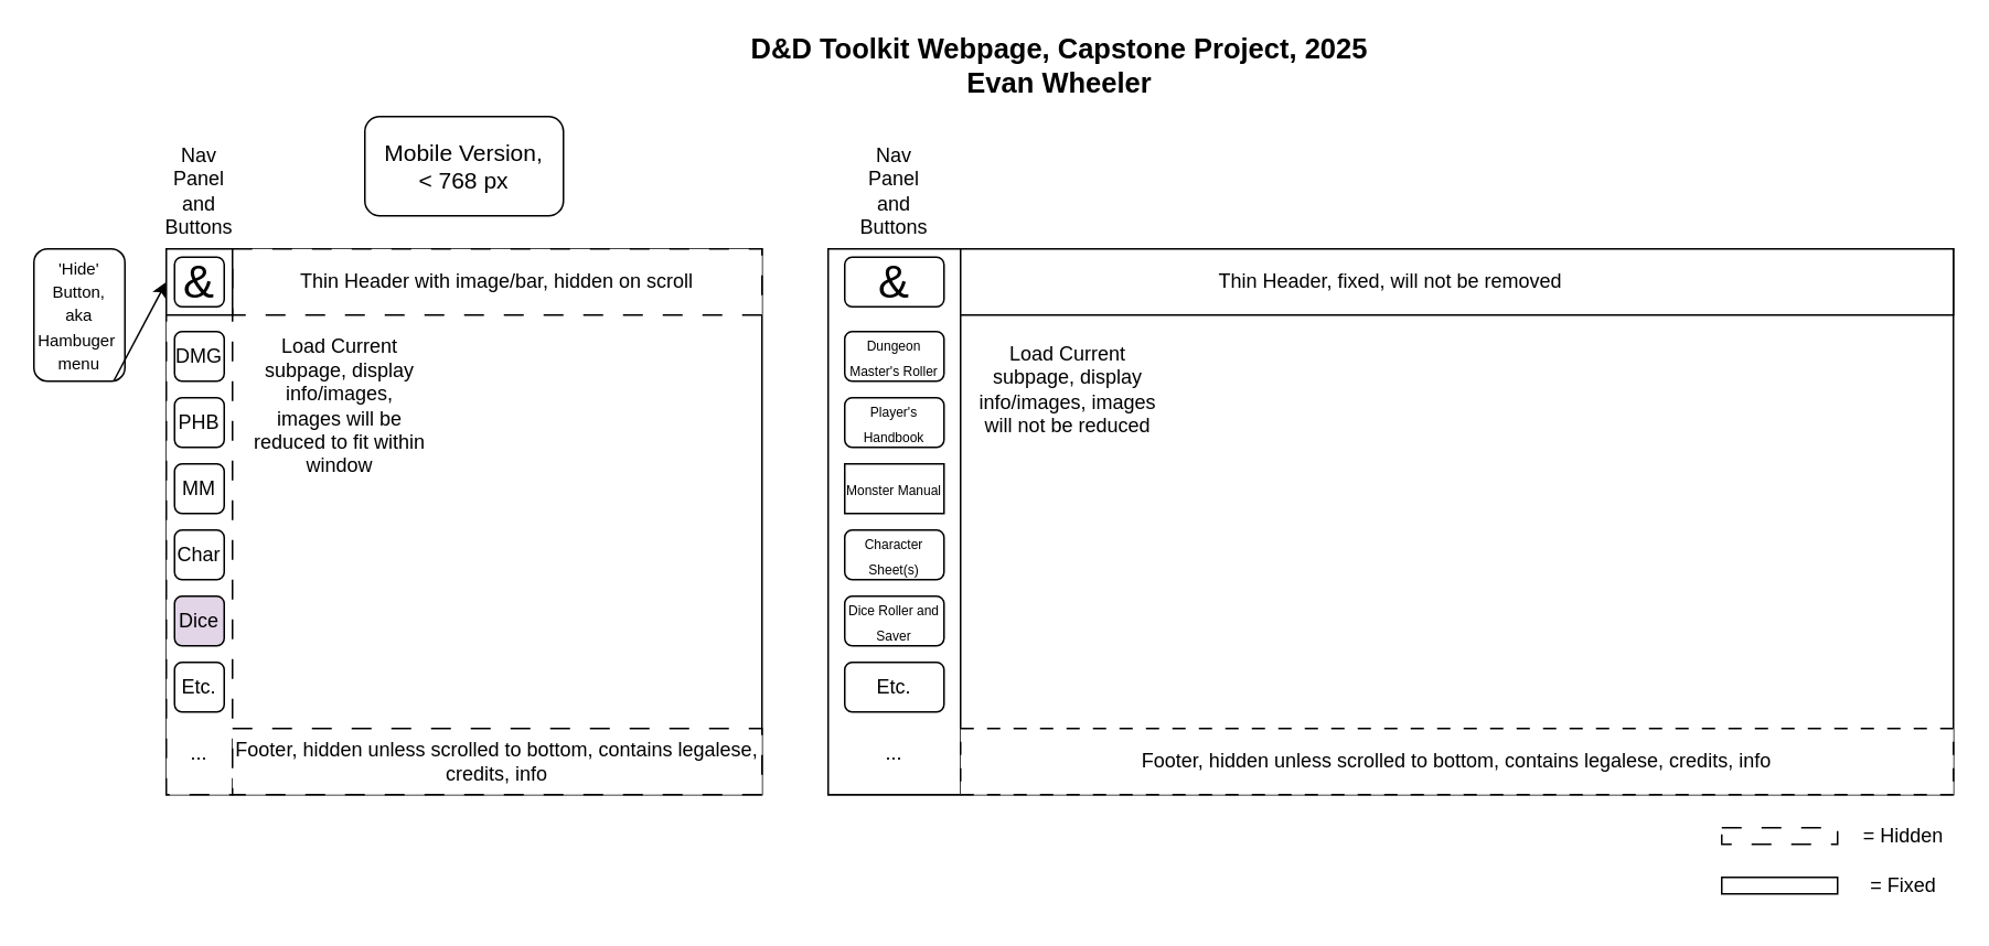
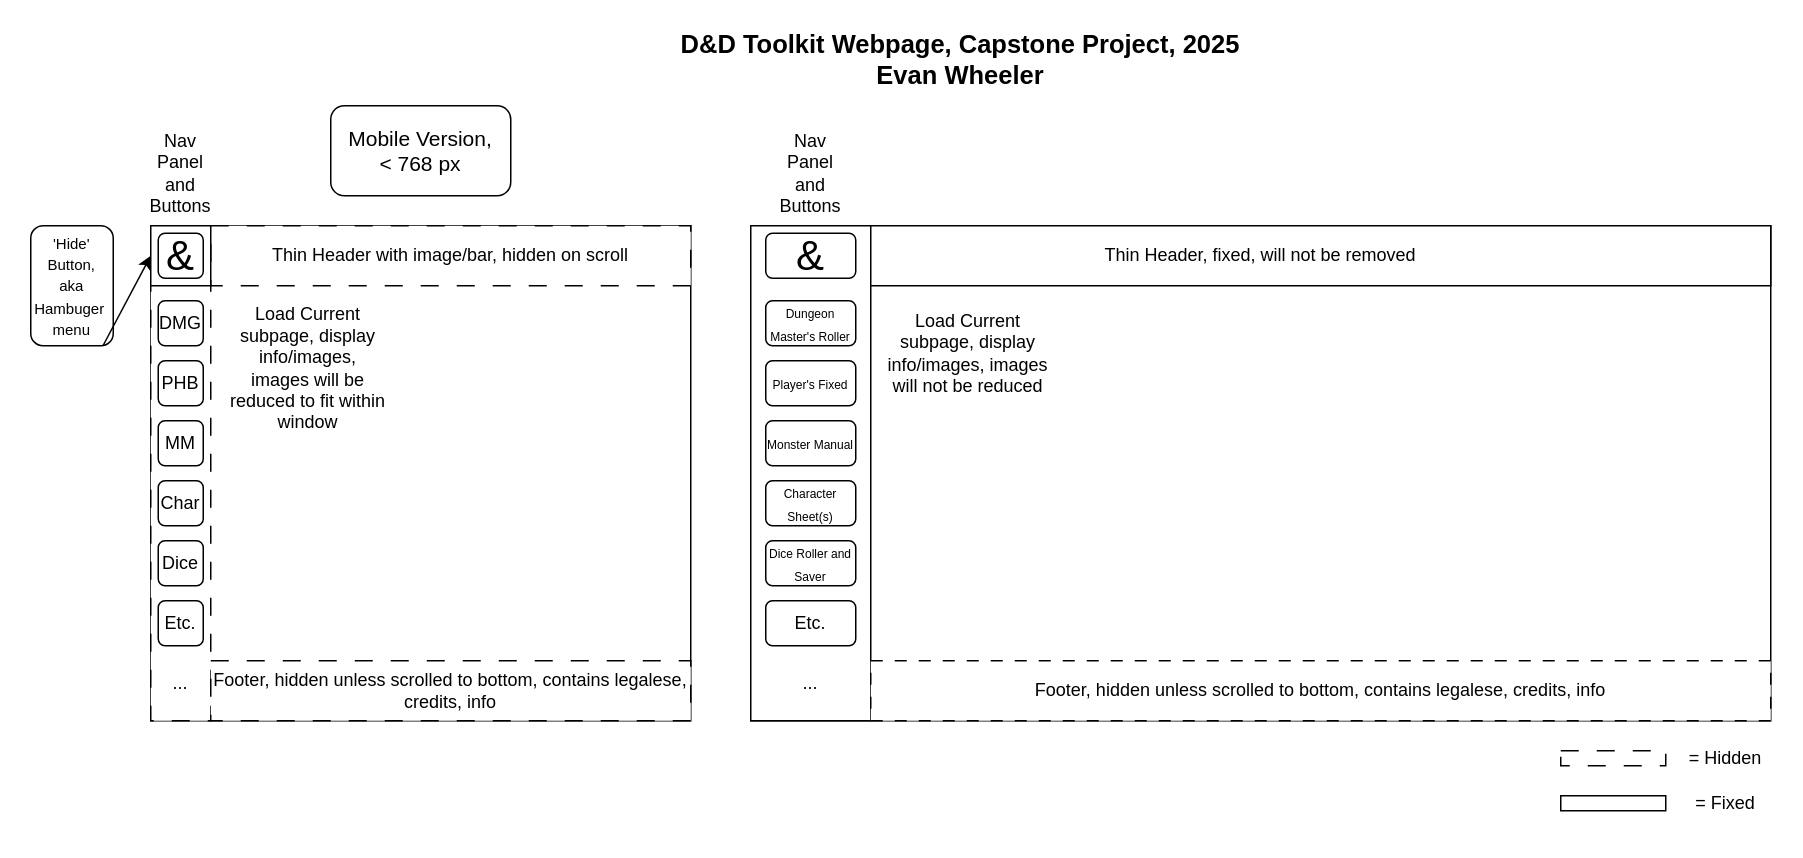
  <mxCell id="0" />
  <mxCell id="1" parent="0" />
  <mxCell id="2" value="&lt;div&gt;&lt;font style=&quot;font-size: 14px;&quot;&gt;Mobile Version,&lt;/font&gt;&lt;/div&gt;&lt;div&gt;&lt;font style=&quot;font-size: 14px;&quot;&gt;&amp;lt; 768 px&lt;/font&gt;&lt;/div&gt;" style="rounded=1;whiteSpace=wrap;html=1;fontFamily=Helvetica;" vertex="1" parent="1"><mxGeometry x="220" y="70" width="120" height="60" as="geometry" /></mxCell>
  <mxCell id="3" value="" style="rounded=0;whiteSpace=wrap;html=1;fontFamily=Helvetica;" vertex="1" parent="1"><mxGeometry x="100" y="150" width="360" height="330" as="geometry" /></mxCell>
  <mxCell id="4" value="" style="rounded=0;whiteSpace=wrap;html=1;fontFamily=Helvetica;" vertex="1" parent="1"><mxGeometry x="500" y="150" width="680" height="330" as="geometry" /></mxCell>
  <mxCell id="5" value="" style="rounded=0;whiteSpace=wrap;html=1;fontFamily=Helvetica;dashed=1;dashPattern=12 12;" vertex="1" parent="1"><mxGeometry x="100" y="150" width="40" height="330" as="geometry" /></mxCell>
  <mxCell id="6" value="Thin Header, fixed, will not be removed" style="rounded=0;whiteSpace=wrap;html=1;fontFamily=Helvetica;" vertex="1" parent="1"><mxGeometry x="500" y="150" width="680" height="40" as="geometry" /></mxCell>
  <mxCell id="7" value="DMG" style="rounded=1;whiteSpace=wrap;html=1;fontFamily=Helvetica;" vertex="1" parent="1"><mxGeometry x="105" y="200" width="30" height="30" as="geometry" /></mxCell>
  <mxCell id="8" value="PHB" style="rounded=1;whiteSpace=wrap;html=1;fontFamily=Helvetica;" vertex="1" parent="1"><mxGeometry x="105" y="240" width="30" height="30" as="geometry" /></mxCell>
  <mxCell id="9" value="MM" style="rounded=1;whiteSpace=wrap;html=1;fontFamily=Helvetica;" vertex="1" parent="1"><mxGeometry x="105" y="280" width="30" height="30" as="geometry" /></mxCell>
  <mxCell id="10" value="Char" style="rounded=1;whiteSpace=wrap;html=1;fontFamily=Helvetica;" vertex="1" parent="1"><mxGeometry x="105" y="320" width="30" height="30" as="geometry" /></mxCell>
- <mxCell id="11" value="Dice" style="rounded=1;whiteSpace=wrap;html=1;fontFamily=Helvetica;fillColor=#e1d5e7;" vertex="1" parent="1"><mxGeometry x="105" y="360" width="30" height="30" as="geometry" /></mxCell>
+ <mxCell id="11" value="Dice" style="rounded=1;whiteSpace=wrap;html=1;fontFamily=Helvetica;" vertex="1" parent="1"><mxGeometry x="105" y="360" width="30" height="30" as="geometry" /></mxCell>
  <mxCell id="12" value="Etc." style="rounded=1;whiteSpace=wrap;html=1;fontFamily=Helvetica;" vertex="1" parent="1"><mxGeometry x="105" y="400" width="30" height="30" as="geometry" /></mxCell>
  <mxCell id="13" value="Thin Header with image/bar, hidden on scroll" style="rounded=0;whiteSpace=wrap;html=1;fontFamily=Helvetica;dashed=1;dashPattern=12 12;" vertex="1" parent="1"><mxGeometry x="140" y="150" width="320" height="40" as="geometry" /></mxCell>
  <mxCell id="14" value="Nav Panel and Buttons" style="text;html=1;align=center;verticalAlign=middle;whiteSpace=wrap;rounded=0;fontFamily=Helvetica;" vertex="1" parent="1"><mxGeometry x="100" y="80" width="40" height="70" as="geometry" /></mxCell>
  <mxCell id="15" value="" style="rounded=0;whiteSpace=wrap;html=1;fontFamily=Helvetica;" vertex="1" parent="1"><mxGeometry x="100" y="150" width="40" height="40" as="geometry" /></mxCell>
  <mxCell id="16" value="&lt;font style=&quot;font-size: 28px;&quot;&gt;&amp;amp;&lt;/font&gt;" style="rounded=1;whiteSpace=wrap;html=1;fontFamily=Helvetica;" vertex="1" parent="1"><mxGeometry x="105" y="155" width="30" height="30" as="geometry" /></mxCell>
  <mxCell id="17" value="..." style="text;html=1;align=center;verticalAlign=middle;whiteSpace=wrap;rounded=0;fontFamily=Helvetica;" vertex="1" parent="1"><mxGeometry x="100" y="440" width="40" height="30" as="geometry" /></mxCell>
  <mxCell id="18" value="" style="rounded=0;whiteSpace=wrap;html=1;fontFamily=Helvetica;" vertex="1" parent="1"><mxGeometry x="500" y="150" width="80" height="330" as="geometry" /></mxCell>
  <mxCell id="19" value="&lt;font style=&quot;font-size: 8px;&quot;&gt;Dungeon Master's Roller&lt;/font&gt;" style="rounded=1;whiteSpace=wrap;html=1;fontFamily=Helvetica;" vertex="1" parent="1"><mxGeometry x="510" y="200" width="60" height="30" as="geometry" /></mxCell>
- <mxCell id="20" value="&lt;font style=&quot;font-size: 8px;&quot;&gt;Player's Handbook&lt;/font&gt;" style="rounded=1;whiteSpace=wrap;html=1;fontFamily=Helvetica;" vertex="1" parent="1"><mxGeometry x="510" y="240" width="60" height="30" as="geometry" /></mxCell>
- <mxCell id="21" value="&lt;font style=&quot;font-size: 8px;&quot;&gt;Monster Manual&lt;/font&gt;" style="whiteSpace=wrap;html=1;fontFamily=Helvetica;rounded=0;" vertex="1" parent="1"><mxGeometry x="510" y="280" width="60" height="30" as="geometry" /></mxCell>
+ <mxCell id="20" value="&lt;font style=&quot;font-size: 8px;&quot;&gt;Player's Fixed&lt;/font&gt;" style="rounded=1;whiteSpace=wrap;html=1;fontFamily=Helvetica;" vertex="1" parent="1"><mxGeometry x="510" y="240" width="60" height="30" as="geometry" /></mxCell>
+ <mxCell id="21" value="&lt;font style=&quot;font-size: 8px;&quot;&gt;Monster Manual&lt;/font&gt;" style="rounded=1;whiteSpace=wrap;html=1;fontFamily=Helvetica;" vertex="1" parent="1"><mxGeometry x="510" y="280" width="60" height="30" as="geometry" /></mxCell>
  <mxCell id="22" value="&lt;font style=&quot;font-size: 8px;&quot;&gt;Character Sheet(s)&lt;/font&gt;" style="rounded=1;whiteSpace=wrap;html=1;fontFamily=Helvetica;" vertex="1" parent="1"><mxGeometry x="510" y="320" width="60" height="30" as="geometry" /></mxCell>
  <mxCell id="23" value="&lt;font style=&quot;font-size: 8px;&quot;&gt;Dice Roller and Saver&lt;/font&gt;" style="rounded=1;whiteSpace=wrap;html=1;fontFamily=Helvetica;" vertex="1" parent="1"><mxGeometry x="510" y="360" width="60" height="30" as="geometry" /></mxCell>
  <mxCell id="24" value="Etc." style="rounded=1;whiteSpace=wrap;html=1;fontFamily=Helvetica;" vertex="1" parent="1"><mxGeometry x="510" y="400" width="60" height="30" as="geometry" /></mxCell>
  <mxCell id="25" value="&lt;font style=&quot;font-size: 28px;&quot;&gt;&amp;amp;&lt;/font&gt;" style="rounded=1;whiteSpace=wrap;html=1;fontFamily=Helvetica;" vertex="1" parent="1"><mxGeometry x="510" y="155" width="60" height="30" as="geometry" /></mxCell>
  <mxCell id="26" value="..." style="text;html=1;align=center;verticalAlign=middle;whiteSpace=wrap;rounded=0;fontFamily=Helvetica;" vertex="1" parent="1"><mxGeometry x="520" y="440" width="40" height="30" as="geometry" /></mxCell>
  <mxCell id="27" value="Nav Panel and Buttons" style="text;html=1;align=center;verticalAlign=middle;whiteSpace=wrap;rounded=0;fontFamily=Helvetica;" vertex="1" parent="1"><mxGeometry x="520" y="80" width="40" height="70" as="geometry" /></mxCell>
  <mxCell id="28" value="&lt;div&gt;&lt;font style=&quot;font-size: 10px;&quot;&gt;'Hide' Button,&lt;/font&gt;&lt;/div&gt;&lt;div&gt;&lt;font style=&quot;font-size: 10px;&quot;&gt;aka Hambuger&amp;nbsp;&lt;/font&gt;&lt;/div&gt;&lt;div&gt;&lt;font style=&quot;font-size: 10px;&quot;&gt;menu&lt;/font&gt;&lt;/div&gt;" style="rounded=1;whiteSpace=wrap;html=1;fontFamily=Helvetica;" vertex="1" parent="1"><mxGeometry x="20" y="150" width="55" height="80" as="geometry" /></mxCell>
  <mxCell id="29" value="" style="endArrow=classic;html=1;rounded=0;exitX=0.879;exitY=0.996;exitDx=0;exitDy=0;entryX=0;entryY=0.5;entryDx=0;entryDy=0;exitPerimeter=0;fontFamily=Helvetica;" edge="1" parent="1" source="28" target="15"><mxGeometry width="50" height="50" relative="1" as="geometry"><mxPoint x="20" y="350" as="sourcePoint" /><mxPoint x="70" y="300" as="targetPoint" /></mxGeometry></mxCell>
  <mxCell id="30" value="&lt;div&gt;Load Current subpage, display info/images,&lt;/div&gt;&lt;div&gt;images will be reduced to fit within window&lt;/div&gt;" style="text;html=1;align=center;verticalAlign=middle;whiteSpace=wrap;rounded=0;fontFamily=Helvetica;" vertex="1" parent="1"><mxGeometry x="150" y="200" width="110" height="90" as="geometry" /></mxCell>
  <mxCell id="31" value="Load Current subpage, display info/images, images will not be reduced" style="text;html=1;align=center;verticalAlign=middle;whiteSpace=wrap;rounded=0;fontFamily=Helvetica;" vertex="1" parent="1"><mxGeometry x="590" y="200" width="110" height="70" as="geometry" /></mxCell>
  <mxCell id="32" value="Footer, hidden unless scrolled to bottom, contains legalese, credits, info" style="rounded=0;whiteSpace=wrap;html=1;fontFamily=Helvetica;dashed=1;dashPattern=12 12;" vertex="1" parent="1"><mxGeometry x="140" y="440" width="320" height="40" as="geometry" /></mxCell>
  <mxCell id="33" value="Footer, hidden unless scrolled to bottom, contains legalese, credits, info" style="rounded=0;whiteSpace=wrap;html=1;fontFamily=Helvetica;dashed=1;dashPattern=8 8;" vertex="1" parent="1"><mxGeometry x="580" y="440" width="600" height="40" as="geometry" /></mxCell>
  <mxCell id="34" value="&lt;font style=&quot;font-size: 17px;&quot;&gt;&lt;b&gt;D&amp;amp;D Toolkit Webpage, Capstone Project, 2025&lt;br&gt;Evan Wheeler&lt;/b&gt;&lt;/font&gt;" style="text;html=1;align=center;verticalAlign=middle;whiteSpace=wrap;rounded=0;fontFamily=Helvetica;" vertex="1" parent="1"><mxGeometry x="440" y="20" width="400" height="40" as="geometry" /></mxCell>
  <mxCell id="35" value="" style="rounded=0;whiteSpace=wrap;html=1;dashed=1;dashPattern=12 12;" vertex="1" parent="1"><mxGeometry x="1040" y="500" width="70" height="10" as="geometry" /></mxCell>
  <mxCell id="36" value="" style="rounded=0;whiteSpace=wrap;html=1;" vertex="1" parent="1"><mxGeometry x="1040" y="530" width="70" height="10" as="geometry" /></mxCell>
  <mxCell id="37" value="= Hidden" style="text;html=1;align=center;verticalAlign=middle;whiteSpace=wrap;rounded=0;" vertex="1" parent="1"><mxGeometry x="1120" y="490" width="60" height="30" as="geometry" /></mxCell>
  <mxCell id="38" value="= Fixed" style="text;html=1;align=center;verticalAlign=middle;whiteSpace=wrap;rounded=0;" vertex="1" parent="1"><mxGeometry x="1120" y="520" width="60" height="30" as="geometry" /></mxCell>
